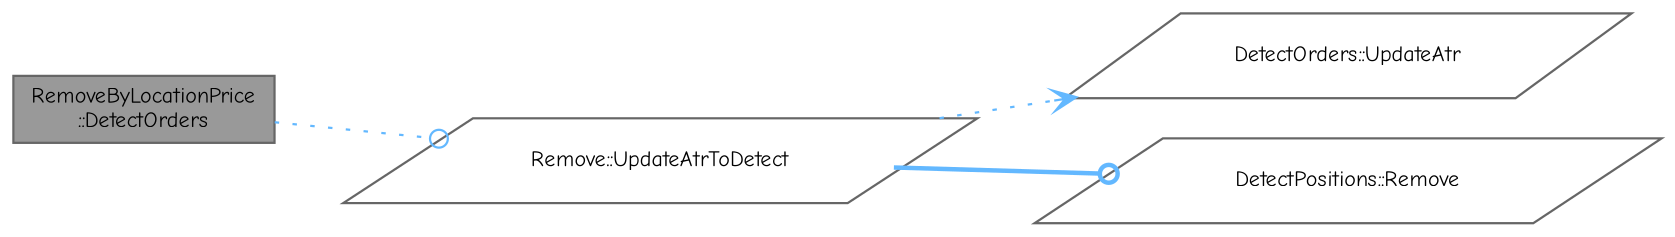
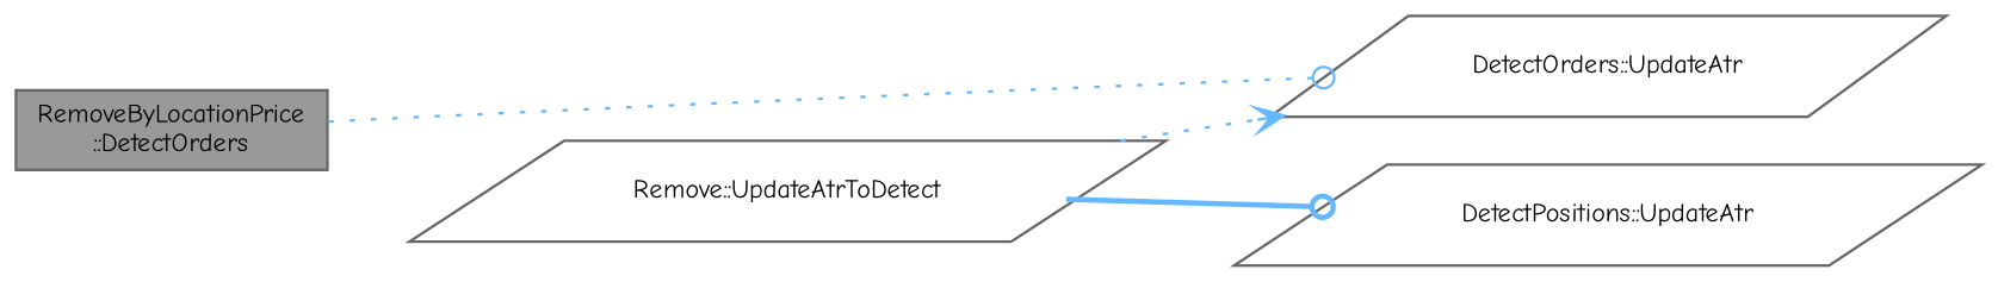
  digraph {
    fontname="Comic Neue"
    rankdir=LR
    node [color=grey40 fillcolor=white fontname="Comic Neue" fontsize=10 shape=parallelogram style=filled]
    edge [arrowhead=odot color=steelblue1 fontname="Comic Neue" fontsize=10 labelfontname=Helvetica labelfontsize=10 style=dotted]
    n1 [color=gray40 fillcolor=grey60 fontcolor=black height=0.2 label="RemoveByLocationPrice\l::DetectOrders" shape=box width=0.4]
    n2 [height=0.2 label="Remove::UpdateAtrToDetect" width=0.4]
    n3 [height=0.2 label="DetectOrders::UpdateAtr" width=0.4]
-   n4 [height=0.2 label="DetectPositions::Remove" width=0.4]
-   n1 -> n2
+   n4 [height=0.2 label="DetectPositions::UpdateAtr" width=0.4]
+   n1 -> n3
    n2 -> n3 [arrowhead=vee]
    n2 -> n4 [style=bold]
  }
